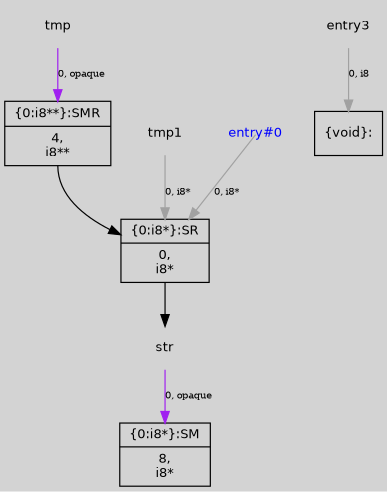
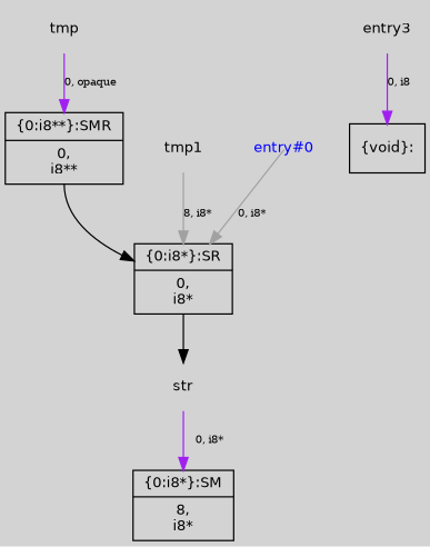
  digraph {
    bgcolor=lightgray
    fontname=Helvetica
    node [fontname=Helvetica fontsize=11 shape=plaintext]
    edge [arrowtail=tee color=gray63 fontsize=8]
    n1 [label="{\{0:i8*\}:SR|{<s0>0,\ni8*}}" shape=record]
    n2 [label=str]
    n3 [label="{\{void\}:}" shape=record]
-   n4 [label="{\{0:i8**\}:SMR|{<s0>4,\ni8**}}" shape=record]
+   n4 [label="{\{0:i8**\}:SMR|{<s0>0,\ni8**}}" shape=record]
    n5 [label="{\{0:i8*\}:SM|{<s0>8,\ni8*}}" shape=record]
    n6 [label=entry3]
    n7 [label=tmp]
    n8 [label=tmp1]
    n9 [fontcolor=blue label="entry#0"]
    n1 -> n2 [tailport=s0 arrowtail="" color="" fontsize=""]
-   n2 -> n5 [color=purple label="0, opaque"]
+   n2 -> n5 [color=purple label="0, i8*"]
    n4 -> n1 [tailport=s0 arrowtail="" color="" fontsize=""]
-   n6 -> n3 [label="0, i8"]
+   n6 -> n3 [color=purple label="0, i8"]
    n7 -> n4 [color=purple label="0, opaque"]
-   n8 -> n1 [label="0, i8*"]
+   n8 -> n1 [label="8, i8*"]
    n9 -> n1 [label="0, i8*" tailclip=false arrowtail=""]
  }
